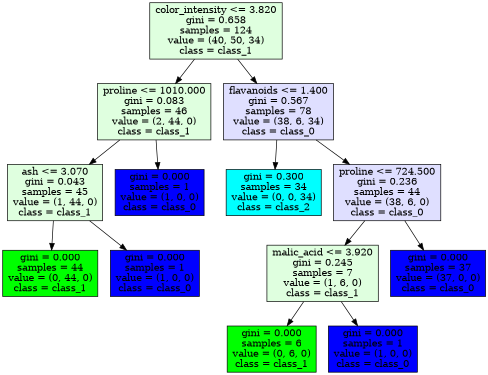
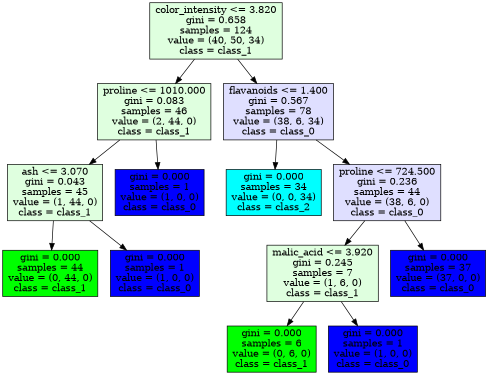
  digraph {
    node [fillcolor="#00ff0020" shape=rectangle style=filled]
    n1 [label="color_intensity <= 3.820\ngini = 0.658\nsamples = 124\nvalue = (40, 50, 34)\nclass = class_1"]
    n2 [label="proline <= 1010.000\ngini = 0.083\nsamples = 46\nvalue = (2, 44, 0)\nclass = class_1"]
    n3 [fillcolor="#0000ff20" label="flavanoids <= 1.400\ngini = 0.567\nsamples = 78\nvalue = (38, 6, 34)\nclass = class_0"]
    n4 [label="ash <= 3.070\ngini = 0.043\nsamples = 45\nvalue = (1, 44, 0)\nclass = class_1"]
    n5 [fillcolor="#0000ffff" label="gini = 0.000\nsamples = 1\nvalue = (1, 0, 0)\nclass = class_0"]
    n6 [fillcolor="#00ff00ff" label="gini = 0.000\nsamples = 44\nvalue = (0, 44, 0)\nclass = class_1"]
    n7 [fillcolor="#0000ffff" label="gini = 0.000\nsamples = 1\nvalue = (1, 0, 0)\nclass = class_0"]
-   n8 [fillcolor="#00ffffff" label="gini = 0.300\nsamples = 34\nvalue = (0, 0, 34)\nclass = class_2"]
+   n8 [fillcolor="#00ffffff" label="gini = 0.000\nsamples = 34\nvalue = (0, 0, 34)\nclass = class_2"]
    n9 [fillcolor="#0000ff20" label="proline <= 724.500\ngini = 0.236\nsamples = 44\nvalue = (38, 6, 0)\nclass = class_0"]
    n10 [label="malic_acid <= 3.920\ngini = 0.245\nsamples = 7\nvalue = (1, 6, 0)\nclass = class_1"]
    n11 [fillcolor="#0000ffff" label="gini = 0.000\nsamples = 37\nvalue = (37, 0, 0)\nclass = class_0"]
    n12 [fillcolor="#00ff00ff" label="gini = 0.000\nsamples = 6\nvalue = (0, 6, 0)\nclass = class_1"]
    n13 [fillcolor="#0000ffff" label="gini = 0.000\nsamples = 1\nvalue = (1, 0, 0)\nclass = class_0"]
    n1 -> n2
    n1 -> n3
    n2 -> n4
    n2 -> n5
    n3 -> n8
    n3 -> n9
    n4 -> n6
    n4 -> n7
    n9 -> n10
    n9 -> n11
    n10 -> n12
    n10 -> n13
  }
